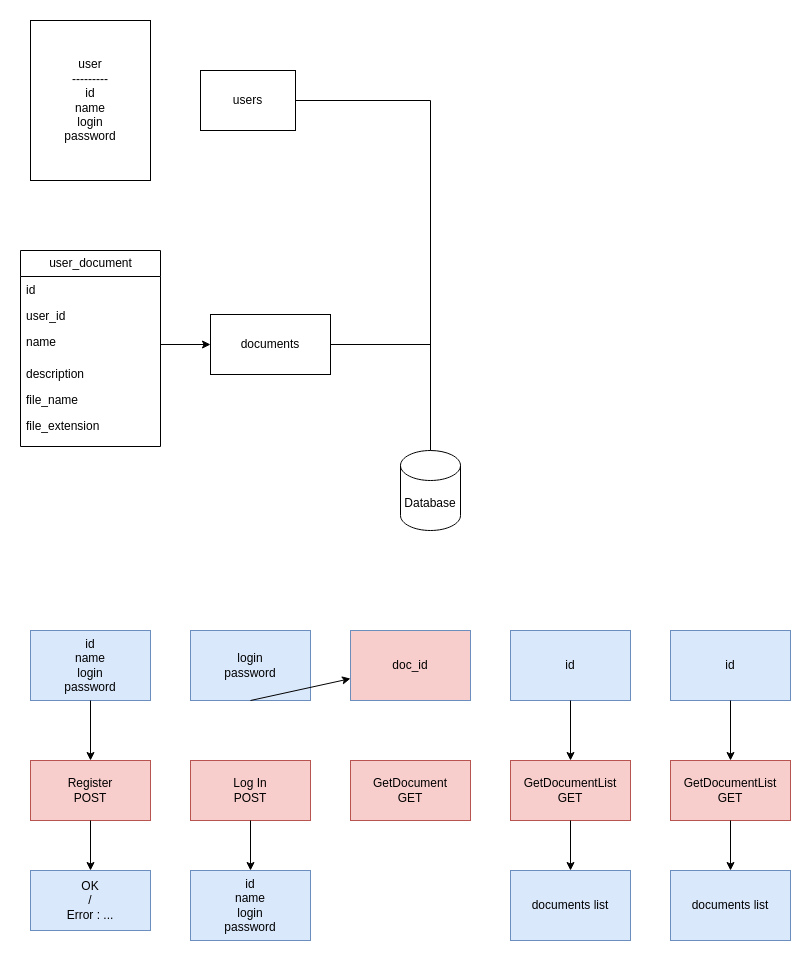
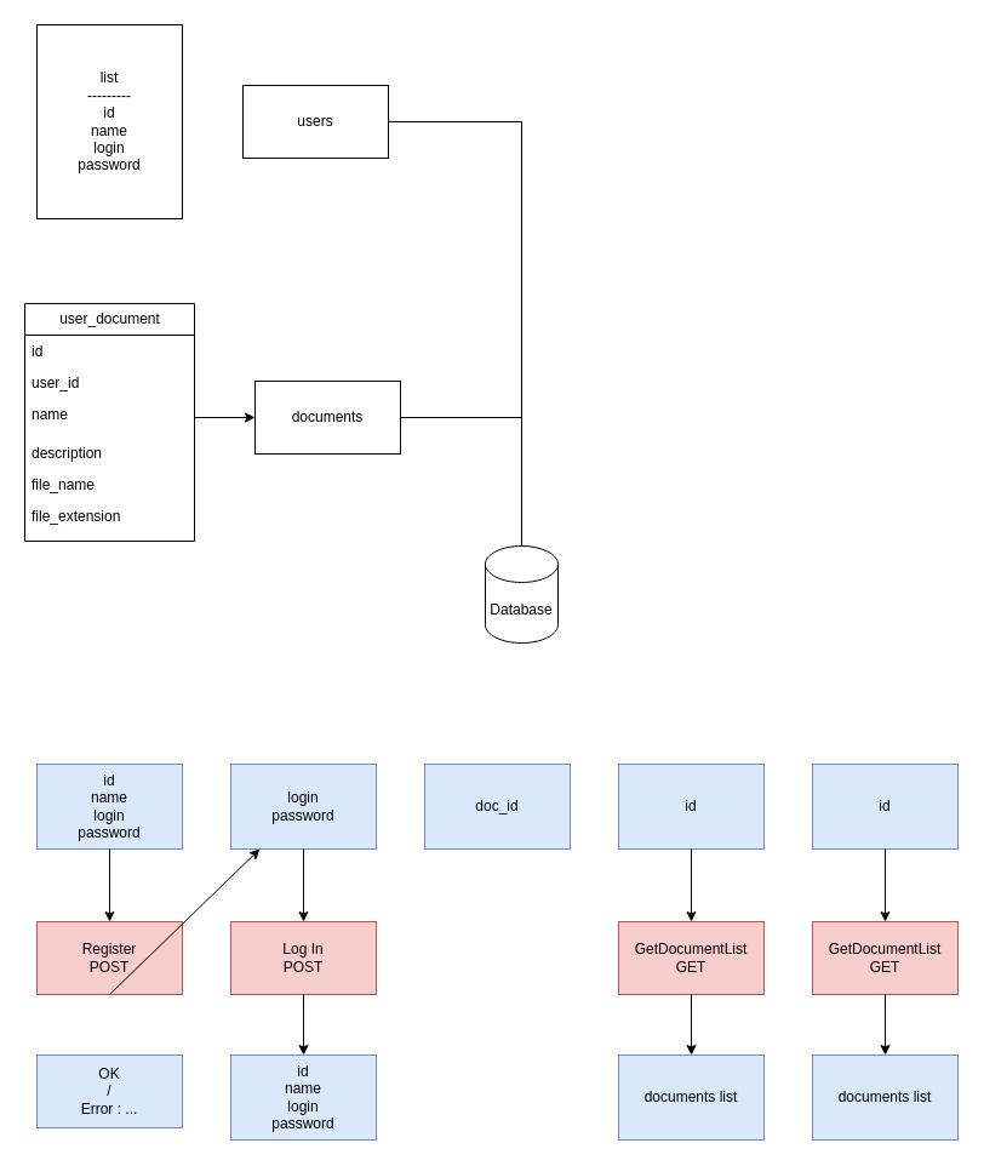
  <mxCell id="0" />
  <mxCell id="1" parent="0" />
- <mxCell id="2" value="users" style="rounded=0;whiteSpace=wrap;html=1;" parent="1" vertex="1"><mxGeometry x="200" y="70" width="95" height="60" as="geometry" /></mxCell>
- <mxCell id="3" value="user&lt;br&gt;---------&lt;br&gt;id&lt;br&gt;name&lt;br&gt;login&lt;br&gt;password&lt;br&gt;" style="rounded=0;whiteSpace=wrap;html=1;gradientColor=none;" parent="1" vertex="1"><mxGeometry x="30" y="20" width="120" height="160" as="geometry" /></mxCell>
+ <mxCell id="2" value="users" style="rounded=0;whiteSpace=wrap;html=1;" parent="1" vertex="1"><mxGeometry x="200" y="70" width="120" height="60" as="geometry" /></mxCell>
+ <mxCell id="3" value="list&lt;br&gt;---------&lt;br&gt;id&lt;br&gt;name&lt;br&gt;login&lt;br&gt;password&lt;br&gt;" style="rounded=0;whiteSpace=wrap;html=1;gradientColor=none;" parent="1" vertex="1"><mxGeometry x="30" y="20" width="120" height="160" as="geometry" /></mxCell>
  <mxCell id="4" value="documents" style="rounded=0;whiteSpace=wrap;html=1;" parent="1" vertex="1"><mxGeometry x="210" y="314" width="120" height="60" as="geometry" /></mxCell>
  <mxCell id="5" value="user_document" style="swimlane;fontStyle=0;childLayout=stackLayout;horizontal=1;startSize=26;fillColor=none;horizontalStack=0;resizeParent=1;resizeParentMax=0;resizeLast=0;collapsible=1;marginBottom=0;html=1;" parent="1" vertex="1"><mxGeometry x="20" y="250" width="140" height="196" as="geometry" /></mxCell>
  <mxCell id="6" value="id" style="text;strokeColor=none;fillColor=none;align=left;verticalAlign=top;spacingLeft=4;spacingRight=4;overflow=hidden;rotatable=0;points=[[0,0.5],[1,0.5]];portConstraint=eastwest;whiteSpace=wrap;html=1;" parent="5" vertex="1"><mxGeometry y="26" width="140" height="26" as="geometry" /></mxCell>
  <mxCell id="7" value="user_id" style="text;strokeColor=none;fillColor=none;align=left;verticalAlign=top;spacingLeft=4;spacingRight=4;overflow=hidden;rotatable=0;points=[[0,0.5],[1,0.5]];portConstraint=eastwest;whiteSpace=wrap;html=1;" parent="5" vertex="1"><mxGeometry y="52" width="140" height="26" as="geometry" /></mxCell>
  <mxCell id="8" value="name" style="text;strokeColor=none;fillColor=none;align=left;verticalAlign=top;spacingLeft=4;spacingRight=4;overflow=hidden;rotatable=0;points=[[0,0.5],[1,0.5]];portConstraint=eastwest;whiteSpace=wrap;html=1;" parent="5" vertex="1"><mxGeometry y="78" width="140" height="32" as="geometry" /></mxCell>
  <mxCell id="9" value="description" style="text;strokeColor=none;fillColor=none;align=left;verticalAlign=top;spacingLeft=4;spacingRight=4;overflow=hidden;rotatable=0;points=[[0,0.5],[1,0.5]];portConstraint=eastwest;whiteSpace=wrap;html=1;" parent="5" vertex="1"><mxGeometry y="110" width="140" height="26" as="geometry" /></mxCell>
  <mxCell id="10" value="file_name&lt;br&gt;" style="text;strokeColor=none;fillColor=none;align=left;verticalAlign=top;spacingLeft=4;spacingRight=4;overflow=hidden;rotatable=0;points=[[0,0.5],[1,0.5]];portConstraint=eastwest;whiteSpace=wrap;html=1;" parent="5" vertex="1"><mxGeometry y="136" width="140" height="26" as="geometry" /></mxCell>
  <mxCell id="11" value="file_extension" style="text;strokeColor=none;fillColor=none;align=left;verticalAlign=top;spacingLeft=4;spacingRight=4;overflow=hidden;rotatable=0;points=[[0,0.5],[1,0.5]];portConstraint=eastwest;whiteSpace=wrap;html=1;" parent="5" vertex="1"><mxGeometry y="162" width="140" height="34" as="geometry" /></mxCell>
  <mxCell id="12" value="" style="endArrow=classic;html=1;rounded=0;exitX=1;exitY=0.5;exitDx=0;exitDy=0;entryX=0;entryY=0.5;entryDx=0;entryDy=0;" parent="1" source="8" target="4" edge="1"><mxGeometry width="50" height="50" relative="1" as="geometry"><mxPoint x="390" y="250" as="sourcePoint" /><mxPoint x="440" y="200" as="targetPoint" /></mxGeometry></mxCell>
  <mxCell id="13" value="Register&lt;br&gt;POST" style="rounded=0;whiteSpace=wrap;html=1;fillColor=#f8cecc;strokeColor=#b85450;" parent="1" vertex="1"><mxGeometry x="30" y="760" width="120" height="60" as="geometry" /></mxCell>
  <mxCell id="14" value="Log In&lt;br&gt;POST" style="rounded=0;whiteSpace=wrap;html=1;fillColor=#f8cecc;strokeColor=#b85450;" parent="1" vertex="1"><mxGeometry x="190" y="760" width="120" height="60" as="geometry" /></mxCell>
- <mxCell id="15" value="GetDocument&lt;br&gt;GET" style="rounded=0;whiteSpace=wrap;html=1;fillColor=#f8cecc;strokeColor=#b85450;" parent="1" vertex="1"><mxGeometry x="350" y="760" width="120" height="60" as="geometry" /></mxCell>
  <mxCell id="16" value="Database" style="shape=cylinder3;whiteSpace=wrap;html=1;boundedLbl=1;backgroundOutline=1;size=15;" parent="1" vertex="1"><mxGeometry x="400" y="450" width="60" height="80" as="geometry" /></mxCell>
  <mxCell id="17" value="" style="endArrow=none;html=1;rounded=0;entryX=0.5;entryY=0;entryDx=0;entryDy=0;entryPerimeter=0;" parent="1" target="16" edge="1"><mxGeometry width="50" height="50" relative="1" as="geometry"><mxPoint x="430" y="100" as="sourcePoint" /><mxPoint x="480" y="370" as="targetPoint" /></mxGeometry></mxCell>
  <mxCell id="18" value="" style="endArrow=none;html=1;rounded=0;exitX=1;exitY=0.5;exitDx=0;exitDy=0;" parent="1" source="2" edge="1"><mxGeometry width="50" height="50" relative="1" as="geometry"><mxPoint x="360" y="240" as="sourcePoint" /><mxPoint x="430" y="100" as="targetPoint" /></mxGeometry></mxCell>
  <mxCell id="19" value="" style="endArrow=none;html=1;rounded=0;exitX=1;exitY=0.5;exitDx=0;exitDy=0;" parent="1" source="4" edge="1"><mxGeometry width="50" height="50" relative="1" as="geometry"><mxPoint x="360" y="410" as="sourcePoint" /><mxPoint x="430" y="344" as="targetPoint" /></mxGeometry></mxCell>
  <mxCell id="20" value="id&lt;br&gt;name&lt;br&gt;login&lt;br&gt;password" style="rounded=0;whiteSpace=wrap;html=1;fillColor=#dae8fc;strokeColor=#6c8ebf;" parent="1" vertex="1"><mxGeometry x="30" y="630" width="120" height="70" as="geometry" /></mxCell>
  <mxCell id="21" value="" style="endArrow=classic;html=1;rounded=0;exitX=0.5;exitY=1;exitDx=0;exitDy=0;entryX=0.5;entryY=0;entryDx=0;entryDy=0;" parent="1" source="20" target="13" edge="1"><mxGeometry width="50" height="50" relative="1" as="geometry"><mxPoint x="340" y="800" as="sourcePoint" /><mxPoint x="390" y="750" as="targetPoint" /></mxGeometry></mxCell>
  <mxCell id="22" value="login&lt;br&gt;password" style="rounded=0;whiteSpace=wrap;html=1;fillColor=#dae8fc;strokeColor=#6c8ebf;" parent="1" vertex="1"><mxGeometry x="190" y="630" width="120" height="70" as="geometry" /></mxCell>
- <mxCell id="23" value="doc_id" style="rounded=0;whiteSpace=wrap;html=1;fillColor=#f8cecc;strokeColor=#6c8ebf;" parent="1" vertex="1"><mxGeometry x="350" y="630" width="120" height="70" as="geometry" /></mxCell>
- <mxCell id="24" value="" style="endArrow=classic;html=1;rounded=0;exitX=0.5;exitY=1;exitDx=0;exitDy=0;" parent="1" source="22" target="23" edge="1"><mxGeometry width="50" height="50" relative="1" as="geometry"><mxPoint x="340" y="800" as="sourcePoint" /><mxPoint x="390" y="750" as="targetPoint" /></mxGeometry></mxCell>
+ <mxCell id="23" value="doc_id" style="rounded=0;whiteSpace=wrap;html=1;fillColor=#dae8fc;strokeColor=#6c8ebf;" parent="1" vertex="1"><mxGeometry x="350" y="630" width="120" height="70" as="geometry" /></mxCell>
+ <mxCell id="24" value="" style="endArrow=classic;html=1;rounded=0;exitX=0.5;exitY=1;exitDx=0;exitDy=0;entryX=0.5;entryY=0;entryDx=0;entryDy=0;" parent="1" source="22" target="14" edge="1"><mxGeometry width="50" height="50" relative="1" as="geometry"><mxPoint x="340" y="800" as="sourcePoint" /><mxPoint x="390" y="750" as="targetPoint" /></mxGeometry></mxCell>
  <mxCell id="25" value="OK&lt;br&gt;/&lt;br&gt;Error : ..." style="rounded=0;whiteSpace=wrap;html=1;fillColor=#dae8fc;strokeColor=#6c8ebf;" parent="1" vertex="1"><mxGeometry x="30" y="870" width="120" height="60" as="geometry" /></mxCell>
  <mxCell id="26" value="id&lt;br&gt;name&lt;br&gt;login&lt;br&gt;password" style="rounded=0;whiteSpace=wrap;html=1;fillColor=#dae8fc;strokeColor=#6c8ebf;" parent="1" vertex="1"><mxGeometry x="190" y="870" width="120" height="70" as="geometry" /></mxCell>
- <mxCell id="27" value="" style="endArrow=classic;html=1;rounded=0;exitX=0.5;exitY=1;exitDx=0;exitDy=0;entryX=0.5;entryY=0;entryDx=0;entryDy=0;" parent="1" source="13" target="25" edge="1"><mxGeometry width="50" height="50" relative="1" as="geometry"><mxPoint x="360" y="830" as="sourcePoint" /><mxPoint x="410" y="780" as="targetPoint" /></mxGeometry></mxCell>
+ <mxCell id="27" value="" style="endArrow=classic;html=1;rounded=0;exitX=0.5;exitY=1;exitDx=0;exitDy=0;" parent="1" source="13" target="22" edge="1"><mxGeometry width="50" height="50" relative="1" as="geometry"><mxPoint x="360" y="830" as="sourcePoint" /><mxPoint x="410" y="780" as="targetPoint" /></mxGeometry></mxCell>
  <mxCell id="28" value="" style="endArrow=classic;html=1;rounded=0;exitX=0.5;exitY=1;exitDx=0;exitDy=0;entryX=0.5;entryY=0;entryDx=0;entryDy=0;" parent="1" source="14" target="26" edge="1"><mxGeometry width="50" height="50" relative="1" as="geometry"><mxPoint x="360" y="830" as="sourcePoint" /><mxPoint x="410" y="780" as="targetPoint" /></mxGeometry></mxCell>
  <mxCell id="29" value="GetDocumentList&lt;br&gt;GET" style="rounded=0;whiteSpace=wrap;html=1;fillColor=#f8cecc;strokeColor=#b85450;" parent="1" vertex="1"><mxGeometry x="510" y="760" width="120" height="60" as="geometry" /></mxCell>
  <mxCell id="30" value="id" style="rounded=0;whiteSpace=wrap;html=1;fillColor=#dae8fc;strokeColor=#6c8ebf;" parent="1" vertex="1"><mxGeometry x="510" y="630" width="120" height="70" as="geometry" /></mxCell>
  <mxCell id="31" value="" style="endArrow=classic;html=1;rounded=0;exitX=0.5;exitY=1;exitDx=0;exitDy=0;entryX=0.5;entryY=0;entryDx=0;entryDy=0;" parent="1" source="30" target="29" edge="1"><mxGeometry width="50" height="50" relative="1" as="geometry"><mxPoint x="640" y="800" as="sourcePoint" /><mxPoint x="690" y="750" as="targetPoint" /></mxGeometry></mxCell>
  <mxCell id="32" value="documents list" style="rounded=0;whiteSpace=wrap;html=1;fillColor=#dae8fc;strokeColor=#6c8ebf;" parent="1" vertex="1"><mxGeometry x="510" y="870" width="120" height="70" as="geometry" /></mxCell>
  <mxCell id="33" value="" style="endArrow=classic;html=1;rounded=0;exitX=0.5;exitY=1;exitDx=0;exitDy=0;entryX=0.5;entryY=0;entryDx=0;entryDy=0;" parent="1" source="29" target="32" edge="1"><mxGeometry width="50" height="50" relative="1" as="geometry"><mxPoint x="520" y="830" as="sourcePoint" /><mxPoint x="570" y="780" as="targetPoint" /></mxGeometry></mxCell>
  <mxCell id="34" value="GetDocumentList&lt;br&gt;GET" style="rounded=0;whiteSpace=wrap;html=1;fillColor=#f8cecc;strokeColor=#b85450;" parent="1" vertex="1"><mxGeometry x="670" y="760" width="120" height="60" as="geometry" /></mxCell>
  <mxCell id="35" value="id" style="rounded=0;whiteSpace=wrap;html=1;fillColor=#dae8fc;strokeColor=#6c8ebf;" parent="1" vertex="1"><mxGeometry x="670" y="630" width="120" height="70" as="geometry" /></mxCell>
  <mxCell id="36" value="" style="endArrow=classic;html=1;rounded=0;exitX=0.5;exitY=1;exitDx=0;exitDy=0;entryX=0.5;entryY=0;entryDx=0;entryDy=0;" parent="1" source="35" target="34" edge="1"><mxGeometry width="50" height="50" relative="1" as="geometry"><mxPoint x="800" y="800" as="sourcePoint" /><mxPoint x="850" y="750" as="targetPoint" /></mxGeometry></mxCell>
  <mxCell id="37" value="documents list" style="rounded=0;whiteSpace=wrap;html=1;fillColor=#dae8fc;strokeColor=#6c8ebf;" parent="1" vertex="1"><mxGeometry x="670" y="870" width="120" height="70" as="geometry" /></mxCell>
  <mxCell id="38" value="" style="endArrow=classic;html=1;rounded=0;exitX=0.5;exitY=1;exitDx=0;exitDy=0;entryX=0.5;entryY=0;entryDx=0;entryDy=0;" parent="1" source="34" target="37" edge="1"><mxGeometry width="50" height="50" relative="1" as="geometry"><mxPoint x="680" y="830" as="sourcePoint" /><mxPoint x="730" y="780" as="targetPoint" /></mxGeometry></mxCell>
